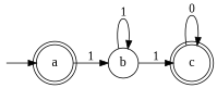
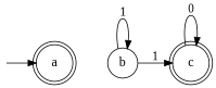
  digraph {
    compound=true
    fontname="Liberation Serif"
    fontsize=10
    nodesep=0.5
    rankdir=LR
    ranksep=0.5
    node [fontname="Liberation Serif" fontsize=16 shape=doublecircle]
    edge [fontname="Liberation Serif"]
    ia [shape=point style=invis]
    a
    b [shape=circle]
    c
    ia -> a
-   a -> b [label=1]
    b -> b [label=1]
    b -> c [label=1]
    c -> c [label=0]
  }
